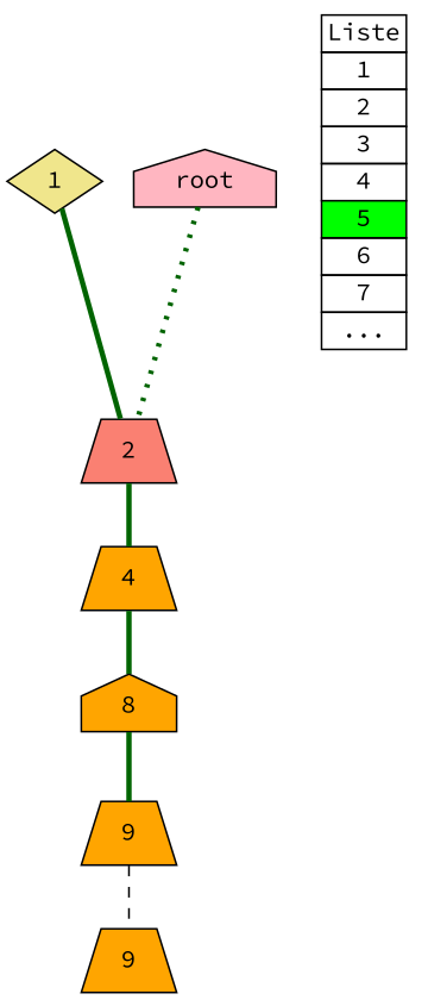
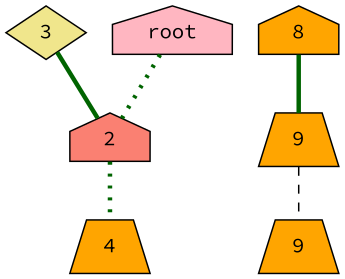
  graph {
    fontname="Source Code Pro"
    node [fillcolor=orange fontname="Source Code Pro" shape=house style=filled]
    edge [color=darkgreen fontname="Source Code Pro" penwidth=3.0 style=bold]
-   n1 [fillcolor=khaki label=1 shape=diamond]
-   n2 [fillcolor=salmon label=2 shape=trapezium]
+   n1 [fillcolor=khaki label=3 shape=diamond]
+   n2 [fillcolor=salmon label=2]
    root [fillcolor=lightpink]
    n4 [label=4 shape=trapezium]
    n5 [label=8]
    n6 [label=9 shape=trapezium]
    n7 [label=9 shape=trapezium]
-   n8 [label=<      <table border="0" cellborder="1" cellspacing="0">        <tr><td>Liste</td></tr>        <tr><td>1</td></tr>        <tr><td>2</td></tr>        <tr><td>3</td></tr>        <tr><td>4</td></tr>        <tr><td bgcolor="green">5</td></tr>        <tr><td>6</td></tr>        <tr><td>7</td></tr>        <tr><td>...</td></tr>      </table>> shape=plaintext fillcolor="" style=""]
    n1 -- n2
-   n2 -- n4
+   n2 -- n4 [style=dotted]
    root -- n2 [style=dotted]
-   n4 -- n5
    n5 -- n6
    n6 -- n7 [style=dashed color="" penwidth=""]
  }
